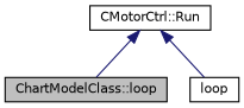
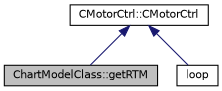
  digraph {
    rankdir=TB
    node [color=black fontname=Helvetica fontsize=10 shape=record]
    edge [color=midnightblue dir=back fontname=Helvetica fontsize=10 labelfontname=Helvetica labelfontsize=10 style=solid]
-   n1 [fillcolor=grey75 fontcolor=black height=0.2 label="ChartModelClass::loop" style=filled width=0.4]
-   n2 [height=0.2 label="CMotorCtrl::Run" width=0.4]
+   n1 [fillcolor=grey75 fontcolor=black height=0.2 label="ChartModelClass::getRTM" style=filled width=0.4]
+   n2 [height=0.2 label="CMotorCtrl::CMotorCtrl" width=0.4]
    n3 [height=0.2 label=loop width=0.4]
    n2 -> n1
    n2 -> n3
  }
